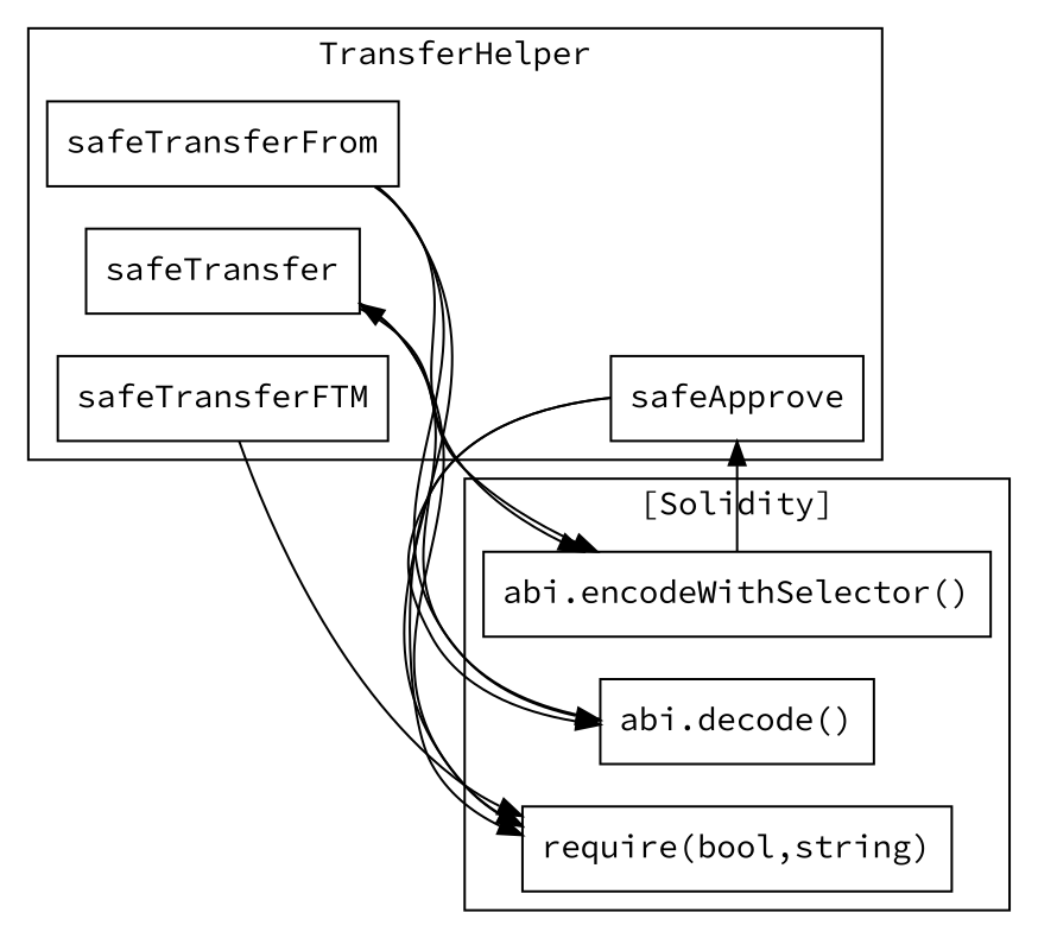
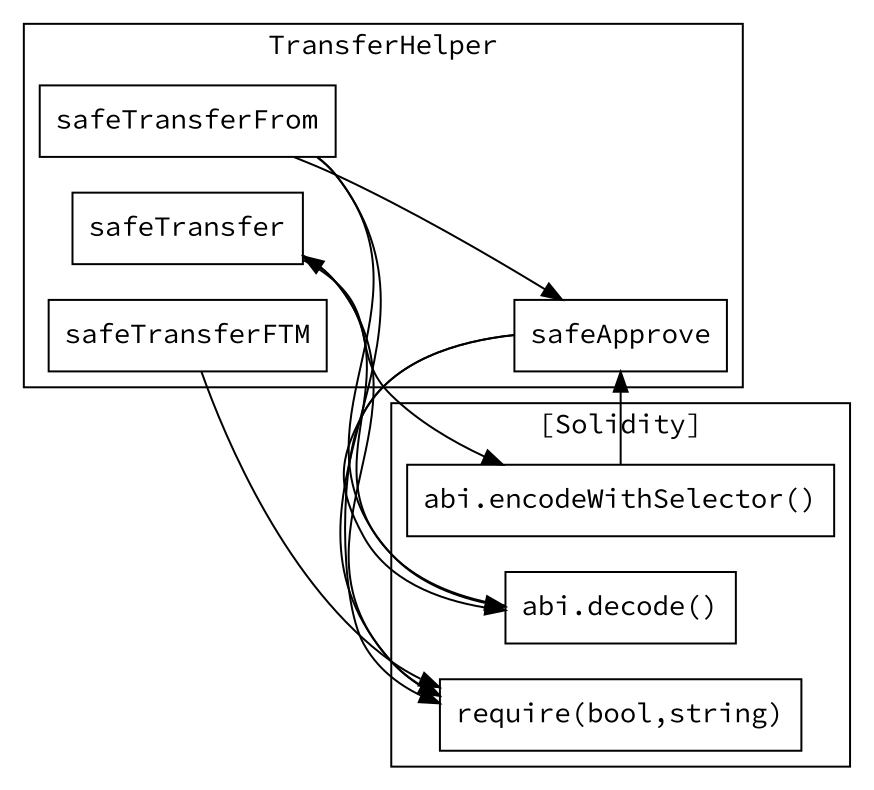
  strict digraph {
    fontname="Source Code Pro"
    rankdir=LR
    node [fontname="Source Code Pro" shape=box]
    edge [fontname="Source Code Pro"]
    n1 [label=safeTransfer]
    n2 [label=safeApprove]
    n3 [label=safeTransferFrom]
    n4 [label=safeTransferFTM]
    "abi.encodeWithSelector()"
    "abi.decode()"
    "require(bool,string)"
    subgraph cluster_1 {
      label=TransferHelper
      n1
      n2
      n3
      n4
    }
    subgraph cluster_2 {
      label="[Solidity]"
      "abi.encodeWithSelector()"
      "abi.decode()"
      "require(bool,string)"
    }
    n1 -> "abi.encodeWithSelector()"
    n1 -> "require(bool,string)"
    n2 -> "abi.decode()"
    n2 -> "require(bool,string)"
-   n3 -> "abi.encodeWithSelector()"
+   n3 -> n2
    n3 -> "abi.decode()"
    n3 -> "require(bool,string)"
    n4 -> "require(bool,string)"
    "abi.encodeWithSelector()" -> n2
    "abi.decode()" -> n1
  }
